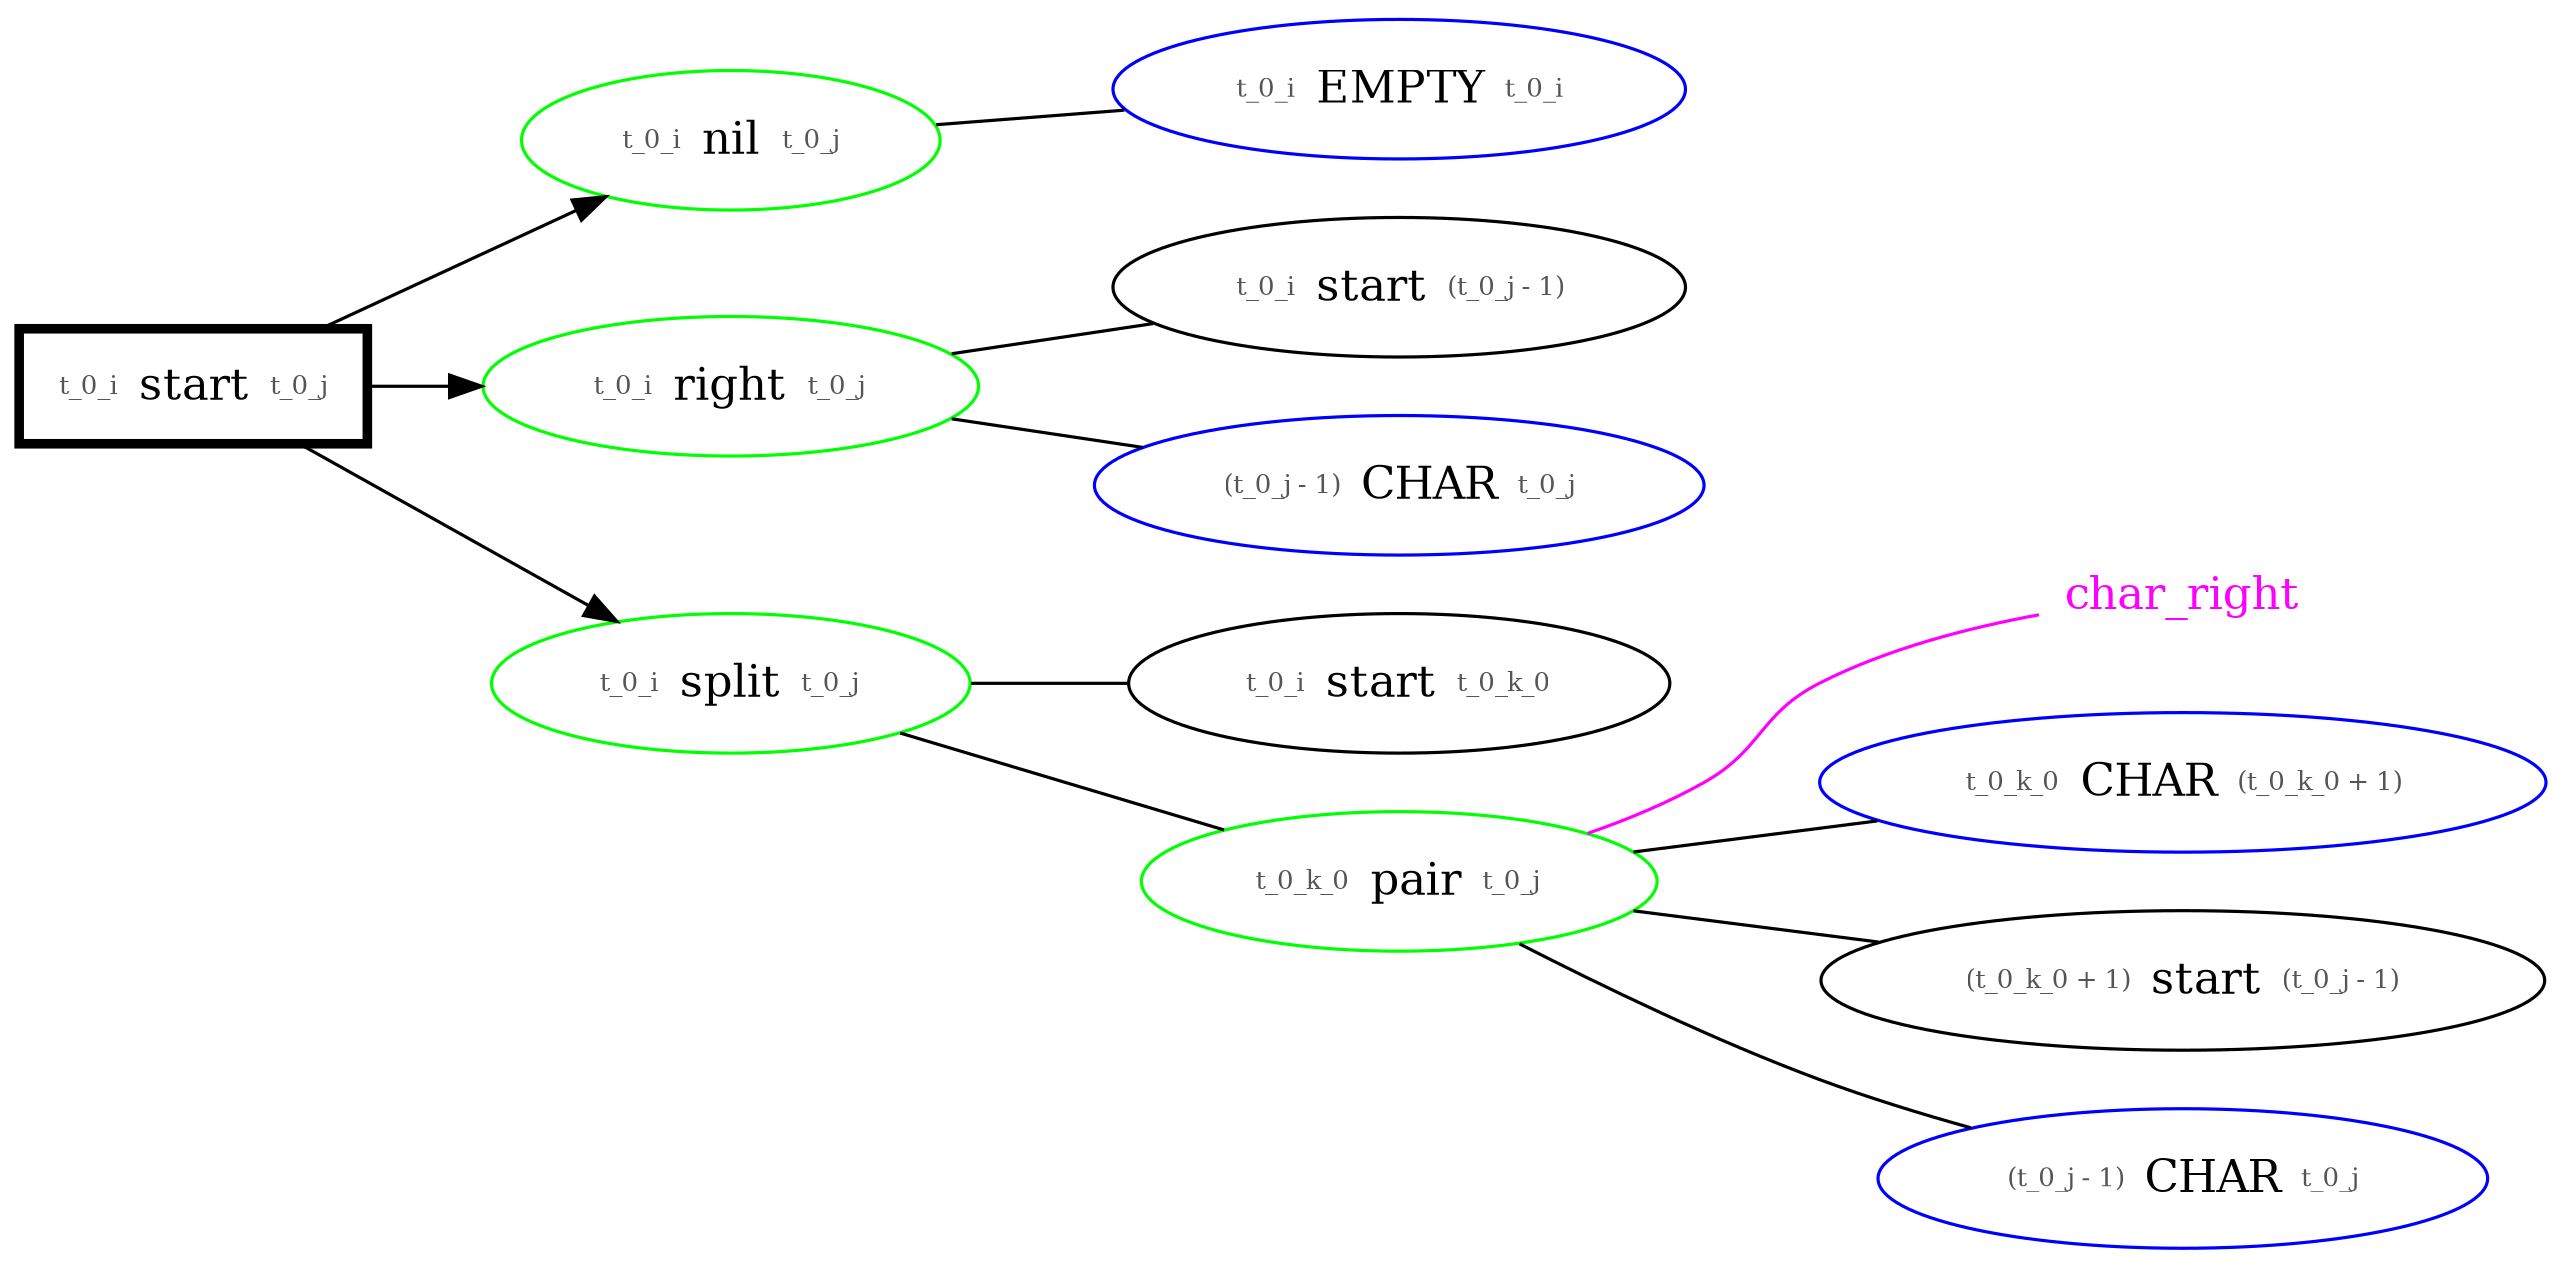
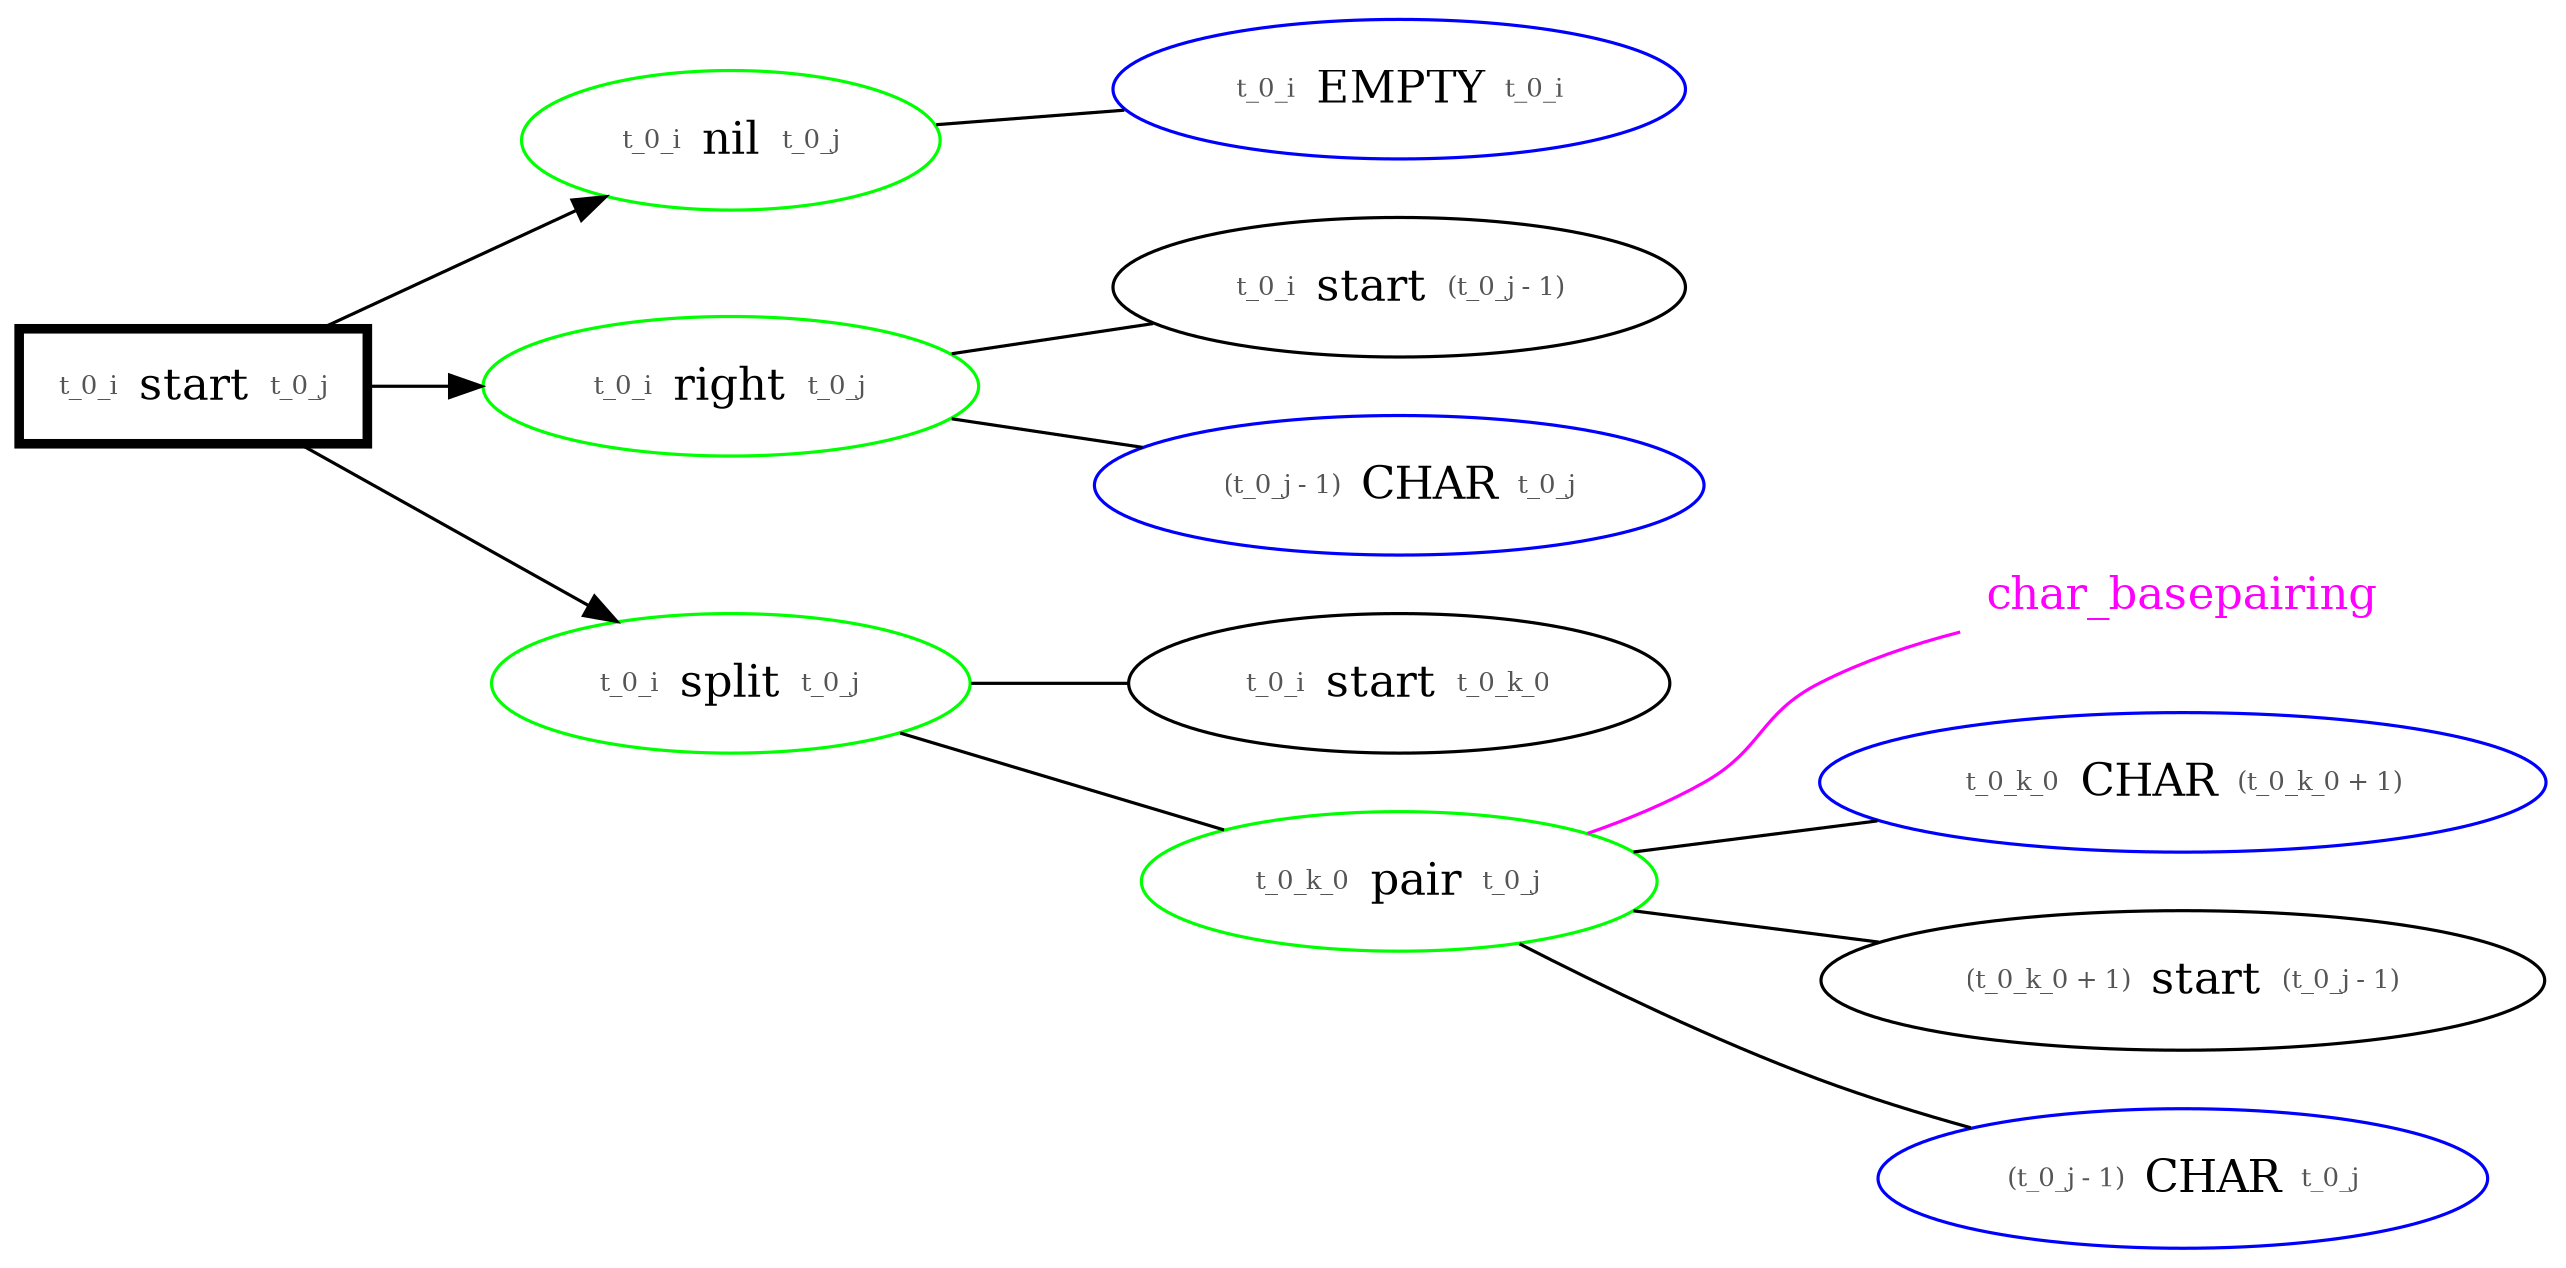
  digraph {
    rankdir=LR
    node [color=black]
    edge [arrowhead=none]
    n1 [label=<<table border='0'><tr><td><font point-size='8' color='#555555'>t_0_i</font></td><td>start</td><td><font point-size='8' color='#555555'>t_0_j</font></td></tr></table>> penwidth=3 shape=box]
    n2 [color=green label=<<table border='0'><tr><td><font point-size='8' color='#555555'>t_0_i</font></td><td>nil</td><td><font point-size='8' color='#555555'>t_0_j</font></td></tr></table>>]
    n3 [color=green label=<<table border='0'><tr><td><font point-size='8' color='#555555'>t_0_i</font></td><td>right</td><td><font point-size='8' color='#555555'>t_0_j</font></td></tr></table>>]
    n4 [color=green label=<<table border='0'><tr><td><font point-size='8' color='#555555'>t_0_i</font></td><td>split</td><td><font point-size='8' color='#555555'>t_0_j</font></td></tr></table>>]
    n5 [color=blue label=<<table border='0'><tr><td><font point-size='8' color='#555555'>t_0_i</font></td><td>EMPTY</td><td><font point-size='8' color='#555555'>t_0_i</font></td></tr></table>>]
    n6 [label=<<table border='0'><tr><td><font point-size='8' color='#555555'>t_0_i</font></td><td>start</td><td><font point-size='8' color='#555555'>(t_0_j - 1)</font></td></tr></table>>]
    n7 [color=blue label=<<table border='0'><tr><td><font point-size='8' color='#555555'>(t_0_j - 1)</font></td><td>CHAR</td><td><font point-size='8' color='#555555'>t_0_j</font></td></tr></table>>]
    n8 [label=<<table border='0'><tr><td><font point-size='8' color='#555555'>t_0_i</font></td><td>start</td><td><font point-size='8' color='#555555'>t_0_k_0</font></td></tr></table>>]
    n9 [color=green label=<<table border='0'><tr><td><font point-size='8' color='#555555'>t_0_k_0</font></td><td>pair</td><td><font point-size='8' color='#555555'>t_0_j</font></td></tr></table>>]
-   n10 [fontcolor=magenta label=char_right shape=none color=""]
+   n10 [fontcolor=magenta label=char_basepairing shape=none color=""]
    n11 [color=blue label=<<table border='0'><tr><td><font point-size='8' color='#555555'>t_0_k_0</font></td><td>CHAR</td><td><font point-size='8' color='#555555'>(t_0_k_0 + 1)</font></td></tr></table>>]
    n12 [label=<<table border='0'><tr><td><font point-size='8' color='#555555'>(t_0_k_0 + 1)</font></td><td>start</td><td><font point-size='8' color='#555555'>(t_0_j - 1)</font></td></tr></table>>]
    n13 [color=blue label=<<table border='0'><tr><td><font point-size='8' color='#555555'>(t_0_j - 1)</font></td><td>CHAR</td><td><font point-size='8' color='#555555'>t_0_j</font></td></tr></table>>]
    n1 -> n2 [arrowhead=""]
    n1 -> n3 [arrowhead=""]
    n1 -> n4 [arrowhead=""]
    n2 -> n5
    n3 -> n6
    n3 -> n7
    n4 -> n8
    n4 -> n9
    n9 -> n10 [color=magenta]
    n9 -> n11
    n9 -> n12
    n9 -> n13
  }
